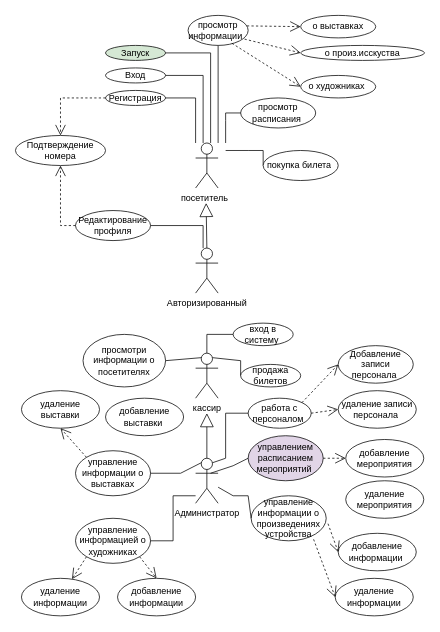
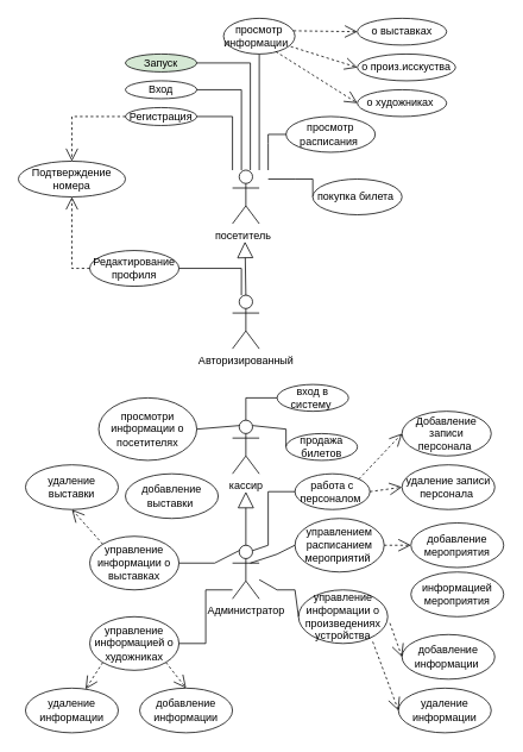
  <mxCell id="0" />
  <mxCell id="1" parent="0" />
  <mxCell id="2" value="посетитель&amp;nbsp;&amp;nbsp;" style="shape=umlActor;verticalLabelPosition=bottom;verticalAlign=top;html=1;outlineConnect=0;" parent="1" vertex="1"><mxGeometry x="260" y="190" width="30" height="60" as="geometry" /></mxCell>
  <mxCell id="3" value="Вход" style="ellipse;whiteSpace=wrap;html=1;" parent="1" vertex="1"><mxGeometry x="140" y="90" width="80" height="20" as="geometry" /></mxCell>
  <mxCell id="4" value="Регистрация" style="ellipse;whiteSpace=wrap;html=1;" parent="1" vertex="1"><mxGeometry x="140" y="120" width="80" height="20" as="geometry" /></mxCell>
  <mxCell id="5" value="" style="endArrow=open;endSize=12;dashed=1;html=1;rounded=0;exitX=0;exitY=0.5;exitDx=0;exitDy=0;entryX=0.5;entryY=0;entryDx=0;entryDy=0;" parent="1" source="4" target="6" edge="1"><mxGeometry width="160" relative="1" as="geometry"><mxPoint x="90" y="30" as="sourcePoint" /><mxPoint x="70" y="130" as="targetPoint" /><Array as="points"><mxPoint x="80" y="130" /></Array></mxGeometry></mxCell>
  <mxCell id="6" value="Подтверждение номера" style="ellipse;whiteSpace=wrap;html=1;" parent="1" vertex="1"><mxGeometry y="180" width="120" height="40" as="geometry" x="20" /></mxCell>
  <mxCell id="7" value="" style="endArrow=none;html=1;rounded=0;entryX=1;entryY=0.5;entryDx=0;entryDy=0;" parent="1" target="8" edge="1"><mxGeometry width="50" height="50" relative="1" as="geometry"><mxPoint x="280" y="190" as="sourcePoint" /><mxPoint x="280" y="70" as="targetPoint" /><Array as="points"><mxPoint x="280" y="70" /></Array></mxGeometry></mxCell>
  <mxCell id="8" value="Запуск" style="ellipse;whiteSpace=wrap;html=1;fillColor=#d5e8d4;" parent="1" vertex="1"><mxGeometry x="140" y="60" width="80" height="20" as="geometry" /></mxCell>
  <mxCell id="9" value="" style="endArrow=none;html=1;rounded=0;entryX=0.5;entryY=1;entryDx=0;entryDy=0;" parent="1" target="12" edge="1"><mxGeometry width="50" height="50" relative="1" as="geometry"><mxPoint x="290" y="190" as="sourcePoint" /><mxPoint x="290" y="70" as="targetPoint" /></mxGeometry></mxCell>
  <mxCell id="10" value="" style="endArrow=none;html=1;rounded=0;entryX=1;entryY=0.5;entryDx=0;entryDy=0;" parent="1" target="4" edge="1"><mxGeometry width="50" height="50" relative="1" as="geometry"><mxPoint x="260" y="190" as="sourcePoint" /><mxPoint x="260" y="70" as="targetPoint" /><Array as="points"><mxPoint x="260" y="130" /></Array></mxGeometry></mxCell>
  <mxCell id="11" value="" style="endArrow=none;html=1;rounded=0;entryX=1;entryY=0.5;entryDx=0;entryDy=0;" parent="1" target="3" edge="1"><mxGeometry width="50" height="50" relative="1" as="geometry"><mxPoint x="270" y="190" as="sourcePoint" /><mxPoint x="270" y="70" as="targetPoint" /><Array as="points"><mxPoint x="270" y="100" /></Array></mxGeometry></mxCell>
  <mxCell id="12" value="просмотр информации&amp;nbsp;&amp;nbsp;" style="ellipse;whiteSpace=wrap;html=1;" parent="1" vertex="1"><mxGeometry x="250" width="80" height="40" as="geometry" y="20" /></mxCell>
  <mxCell id="13" value="Авторизированный" style="shape=umlActor;verticalLabelPosition=bottom;verticalAlign=top;html=1;outlineConnect=0;" parent="1" vertex="1"><mxGeometry x="260" y="330" width="30" height="60" as="geometry" /></mxCell>
  <mxCell id="14" value="" style="endArrow=block;endSize=16;endFill=0;html=1;rounded=0;exitX=0.5;exitY=0;exitDx=0;exitDy=0;exitPerimeter=0;" parent="1" source="13" edge="1"><mxGeometry width="160" relative="1" as="geometry"><mxPoint x="194" y="290" as="sourcePoint" /><mxPoint x="274" y="270" as="targetPoint" /></mxGeometry></mxCell>
  <mxCell id="15" value="Редактирование профиля" style="ellipse;whiteSpace=wrap;html=1;" parent="1" vertex="1"><mxGeometry x="100" y="280" width="100" height="40" as="geometry" /></mxCell>
  <mxCell id="16" value="" style="endArrow=open;endSize=12;dashed=1;html=1;rounded=0;exitX=0;exitY=0.5;exitDx=0;exitDy=0;entryX=0.5;entryY=1;entryDx=0;entryDy=0;" parent="1" source="15" target="6" edge="1"><mxGeometry width="160" relative="1" as="geometry"><mxPoint x="90" y="180" as="sourcePoint" /><mxPoint x="80" y="310" as="targetPoint" /><Array as="points"><mxPoint x="80" y="300" /></Array></mxGeometry></mxCell>
  <mxCell id="17" value="" style="endArrow=none;html=1;rounded=0;entryX=1;entryY=0.5;entryDx=0;entryDy=0;exitX=0.333;exitY=0;exitDx=0;exitDy=0;exitPerimeter=0;" parent="1" source="13" target="15" edge="1"><mxGeometry width="50" height="50" relative="1" as="geometry"><mxPoint x="270" y="320" as="sourcePoint" /><mxPoint x="250" y="200" as="targetPoint" /><Array as="points"><mxPoint x="270" y="300" /></Array></mxGeometry></mxCell>
  <mxCell id="18" value="кассир" style="shape=umlActor;verticalLabelPosition=bottom;verticalAlign=top;html=1;outlineConnect=0;" parent="1" vertex="1"><mxGeometry x="260" y="470" width="30" height="60" as="geometry" /></mxCell>
  <mxCell id="19" value="" style="endArrow=none;html=1;rounded=0;exitX=0.5;exitY=0;exitDx=0;exitDy=0;exitPerimeter=0;entryX=0;entryY=0.5;entryDx=0;entryDy=0;" parent="1" source="18" target="20" edge="1"><mxGeometry width="50" height="50" relative="1" as="geometry"><mxPoint x="290" y="340" as="sourcePoint" /><mxPoint x="350" y="440" as="targetPoint" /><Array as="points"><mxPoint x="275" y="445" /></Array></mxGeometry></mxCell>
  <mxCell id="20" value="вход в систему&amp;nbsp;" style="ellipse;whiteSpace=wrap;html=1;" parent="1" vertex="1"><mxGeometry x="310" y="430" width="80" height="30" as="geometry" /></mxCell>
  <mxCell id="21" value="Администратор" style="shape=umlActor;verticalLabelPosition=bottom;verticalAlign=top;html=1;outlineConnect=0;" parent="1" vertex="1"><mxGeometry x="260" y="610" width="30" height="60" as="geometry" /></mxCell>
  <mxCell id="22" value="" style="endArrow=block;endSize=16;endFill=0;html=1;rounded=0;exitX=0.5;exitY=0;exitDx=0;exitDy=0;exitPerimeter=0;" parent="1" source="21" edge="1"><mxGeometry width="160" relative="1" as="geometry"><mxPoint x="274" y="580" as="sourcePoint" /><mxPoint x="275" y="550" as="targetPoint" /><Array as="points" /></mxGeometry></mxCell>
  <mxCell id="23" value="работа с персоналом&amp;nbsp;" style="ellipse;whiteSpace=wrap;html=1;" parent="1" vertex="1"><mxGeometry x="330" y="530" width="84" height="40" as="geometry" /></mxCell>
  <mxCell id="24" value="" style="endArrow=none;html=1;rounded=0;exitX=0.75;exitY=0.1;exitDx=0;exitDy=0;exitPerimeter=0;entryX=0;entryY=0.5;entryDx=0;entryDy=0;" parent="1" source="21" target="23" edge="1"><mxGeometry width="50" height="50" relative="1" as="geometry"><mxPoint x="289.71" y="479.94" as="sourcePoint" /><mxPoint x="320" y="455" as="targetPoint" /><Array as="points"><mxPoint x="300" y="610" /><mxPoint x="300" y="550" /></Array></mxGeometry></mxCell>
  <mxCell id="25" value="Добавление записи персонала&amp;nbsp;" style="ellipse;whiteSpace=wrap;html=1;" parent="1" vertex="1"><mxGeometry x="450" y="460" width="100" height="50" as="geometry" /></mxCell>
  <mxCell id="26" value="удаление записи персонала&amp;nbsp;" style="ellipse;whiteSpace=wrap;html=1;" parent="1" vertex="1"><mxGeometry x="450" y="520" width="104" height="50" as="geometry" /></mxCell>
  <mxCell id="27" value="" style="endArrow=open;endSize=12;dashed=1;html=1;rounded=0;entryX=0;entryY=0.5;entryDx=0;entryDy=0;exitX=1;exitY=0.5;exitDx=0;exitDy=0;" parent="1" source="23" target="26" edge="1"><mxGeometry width="160" relative="1" as="geometry"><mxPoint y="602" as="sourcePoint" x="20" /><mxPoint x="70" y="604.5" as="targetPoint" /></mxGeometry></mxCell>
  <mxCell id="28" value="" style="endArrow=open;endSize=12;dashed=1;html=1;rounded=0;exitX=1;exitY=0;exitDx=0;exitDy=0;entryX=0;entryY=0.5;entryDx=0;entryDy=0;" parent="1" source="23" target="25" edge="1"><mxGeometry width="160" relative="1" as="geometry"><mxPoint x="350" y="560" as="sourcePoint" /><mxPoint x="310" y="590" as="targetPoint" /></mxGeometry></mxCell>
  <mxCell id="29" value="" style="endArrow=open;endSize=12;dashed=1;html=1;rounded=0;exitX=0.98;exitY=0.35;exitDx=0;exitDy=0;exitPerimeter=0;entryX=0;entryY=0.5;entryDx=0;entryDy=0;" edge="1" parent="1" source="12" target="30"><mxGeometry width="160" relative="1" as="geometry"><mxPoint x="396" y="50" as="sourcePoint" /><mxPoint x="400" y="50" as="targetPoint" /><Array as="points" /></mxGeometry></mxCell>
  <mxCell id="30" value="о выставках" style="ellipse;whiteSpace=wrap;html=1;" vertex="1" parent="1"><mxGeometry x="400" width="100" height="30" as="geometry" y="20" /></mxCell>
- <mxCell id="31" value="о произ.исскуства" style="ellipse;whiteSpace=wrap;html=1;" vertex="1" parent="1"><mxGeometry x="400" y="60" width="165" height="20" as="geometry" /></mxCell>
+ <mxCell id="31" value="о произ.исскуства" style="ellipse;whiteSpace=wrap;html=1;" vertex="1" parent="1"><mxGeometry x="400" y="60" width="110" height="30" as="geometry" /></mxCell>
  <mxCell id="32" value="о художниках&amp;nbsp;" style="ellipse;whiteSpace=wrap;html=1;" vertex="1" parent="1"><mxGeometry x="400" y="100" width="100" height="30" as="geometry" /></mxCell>
  <mxCell id="33" value="" style="endArrow=open;endSize=12;dashed=1;html=1;rounded=0;exitX=0.94;exitY=0.79;exitDx=0;exitDy=0;exitPerimeter=0;entryX=0;entryY=0.5;entryDx=0;entryDy=0;" edge="1" parent="1" source="12" target="31"><mxGeometry width="160" relative="1" as="geometry"><mxPoint x="342" y="58" as="sourcePoint" /><mxPoint x="410" y="60" as="targetPoint" /><Array as="points" /></mxGeometry></mxCell>
  <mxCell id="34" value="" style="endArrow=open;endSize=12;dashed=1;html=1;rounded=0;exitX=0.73;exitY=0.93;exitDx=0;exitDy=0;exitPerimeter=0;entryX=0;entryY=0.5;entryDx=0;entryDy=0;" edge="1" parent="1" source="12" target="32"><mxGeometry width="160" relative="1" as="geometry"><mxPoint x="352" y="68" as="sourcePoint" /><mxPoint x="420" y="70" as="targetPoint" /><Array as="points" /></mxGeometry></mxCell>
  <mxCell id="35" value="" style="endArrow=none;html=1;rounded=0;entryX=0.06;entryY=0.5;entryDx=0;entryDy=0;entryPerimeter=0;" edge="1" parent="1" target="36"><mxGeometry width="50" height="50" relative="1" as="geometry"><mxPoint x="300" y="190" as="sourcePoint" /><mxPoint x="380" y="160" as="targetPoint" /><Array as="points"><mxPoint x="300" y="160" /><mxPoint x="300" y="150" /></Array></mxGeometry></mxCell>
  <mxCell id="36" value="просмотр расписания&amp;nbsp;" style="ellipse;whiteSpace=wrap;html=1;" vertex="1" parent="1"><mxGeometry x="320" y="130" width="100" height="40" as="geometry" /></mxCell>
  <mxCell id="37" value="" style="endArrow=none;html=1;rounded=0;entryX=0;entryY=0.5;entryDx=0;entryDy=0;" edge="1" parent="1" target="38"><mxGeometry width="50" height="50" relative="1" as="geometry"><mxPoint x="300" y="200" as="sourcePoint" /><mxPoint x="390" y="200" as="targetPoint" /><Array as="points"><mxPoint x="330" y="200" /><mxPoint x="350" y="200" /></Array></mxGeometry></mxCell>
  <mxCell id="38" value="покупка билета&amp;nbsp;" style="ellipse;whiteSpace=wrap;html=1;" vertex="1" parent="1"><mxGeometry x="350" y="200" width="100" height="40" as="geometry" /></mxCell>
  <mxCell id="39" value="" style="endArrow=none;html=1;rounded=0;exitX=0.75;exitY=0.1;exitDx=0;exitDy=0;exitPerimeter=0;entryX=0;entryY=0.5;entryDx=0;entryDy=0;" edge="1" parent="1" source="18" target="40"><mxGeometry width="50" height="50" relative="1" as="geometry"><mxPoint x="285" y="480" as="sourcePoint" /><mxPoint x="340" y="480" as="targetPoint" /><Array as="points"><mxPoint x="320" y="480" /></Array></mxGeometry></mxCell>
  <mxCell id="40" value="продажа билетов" style="ellipse;whiteSpace=wrap;html=1;" vertex="1" parent="1"><mxGeometry x="320" y="485" width="80" height="30" as="geometry" /></mxCell>
  <mxCell id="41" value="просмотри информации о посетителях" style="ellipse;whiteSpace=wrap;html=1;" vertex="1" parent="1"><mxGeometry x="110" y="445" width="110" height="70" as="geometry" /></mxCell>
  <mxCell id="42" value="" style="endArrow=none;html=1;rounded=0;entryX=1;entryY=0.5;entryDx=0;entryDy=0;exitX=0.25;exitY=0.1;exitDx=0;exitDy=0;exitPerimeter=0;" edge="1" parent="1" source="18" target="41"><mxGeometry width="50" height="50" relative="1" as="geometry"><mxPoint x="250" y="480" as="sourcePoint" /><mxPoint x="330" y="510" as="targetPoint" /><Array as="points" /></mxGeometry></mxCell>
  <mxCell id="43" value="управление информации о выставках" style="ellipse;whiteSpace=wrap;html=1;" vertex="1" parent="1"><mxGeometry x="100" y="600" width="100" height="60" as="geometry" /></mxCell>
  <mxCell id="44" value="удаление выставки" style="ellipse;whiteSpace=wrap;html=1;" vertex="1" parent="1"><mxGeometry x="28" y="520" width="104" height="50" as="geometry" /></mxCell>
  <mxCell id="45" value="добавление выставки&amp;nbsp;" style="ellipse;whiteSpace=wrap;html=1;" vertex="1" parent="1"><mxGeometry x="140" y="530" width="104" height="50" as="geometry" /></mxCell>
  <mxCell id="46" value="" style="endArrow=open;endSize=12;dashed=1;html=1;rounded=0;entryX=0.5;entryY=1;entryDx=0;entryDy=0;exitX=0;exitY=0;exitDx=0;exitDy=0;" edge="1" parent="1" source="43" target="44"><mxGeometry width="160" relative="1" as="geometry"><mxPoint x="435" y="643" as="sourcePoint" /><mxPoint x="429" y="697" as="targetPoint" /><Array as="points" /></mxGeometry></mxCell>
  <mxCell id="47" value="" style="endArrow=none;html=1;rounded=0;entryX=0.25;entryY=0.1;entryDx=0;entryDy=0;entryPerimeter=0;exitX=1;exitY=0.5;exitDx=0;exitDy=0;" edge="1" parent="1" source="43" target="21"><mxGeometry width="50" height="50" relative="1" as="geometry"><mxPoint x="210" y="620" as="sourcePoint" /><mxPoint x="260" y="570" as="targetPoint" /><Array as="points"><mxPoint x="240" y="630" /></Array></mxGeometry></mxCell>
- <mxCell id="48" value="управлением расписанием мероприятий&amp;nbsp;" style="ellipse;whiteSpace=wrap;html=1;fillColor=#e1d5e7;" vertex="1" parent="1"><mxGeometry x="330" y="580" width="100" height="60" as="geometry" /></mxCell>
+ <mxCell id="48" value="управлением расписанием мероприятий&amp;nbsp;" style="ellipse;whiteSpace=wrap;html=1;" vertex="1" parent="1"><mxGeometry x="330" y="580" width="100" height="60" as="geometry" /></mxCell>
  <mxCell id="49" value="управление информации о произведениях устройства" style="ellipse;whiteSpace=wrap;html=1;" vertex="1" parent="1"><mxGeometry x="334" y="660" width="100" height="60" as="geometry" /></mxCell>
  <mxCell id="50" value="управление информацией о художниках" style="ellipse;whiteSpace=wrap;html=1;" vertex="1" parent="1"><mxGeometry x="100" y="690" width="100" height="60" as="geometry" /></mxCell>
- <mxCell id="51" value="удаление мероприятия" style="ellipse;whiteSpace=wrap;html=1;" vertex="1" parent="1"><mxGeometry x="460" y="640" width="104" height="50" as="geometry" /></mxCell>
+ <mxCell id="51" value="информацией мероприятия" style="ellipse;whiteSpace=wrap;html=1;" vertex="1" parent="1"><mxGeometry x="460" y="640" width="104" height="50" as="geometry" /></mxCell>
  <mxCell id="52" value="добавление мероприятия" style="ellipse;whiteSpace=wrap;html=1;" vertex="1" parent="1"><mxGeometry x="460" y="585" width="104" height="50" as="geometry" /></mxCell>
  <mxCell id="53" value="добавление информации" style="ellipse;whiteSpace=wrap;html=1;" vertex="1" parent="1"><mxGeometry x="156" y="770" width="104" height="50" as="geometry" /></mxCell>
  <mxCell id="54" value="добавление информации&amp;nbsp;" style="ellipse;whiteSpace=wrap;html=1;" vertex="1" parent="1"><mxGeometry x="450" y="710" width="104" height="50" as="geometry" /></mxCell>
  <mxCell id="55" value="удаление информации" style="ellipse;whiteSpace=wrap;html=1;" vertex="1" parent="1"><mxGeometry x="446" y="770" width="104" height="50" as="geometry" /></mxCell>
  <mxCell id="56" value="удаление информации" style="ellipse;whiteSpace=wrap;html=1;" vertex="1" parent="1"><mxGeometry x="28" y="770" width="104" height="50" as="geometry" /></mxCell>
  <mxCell id="57" value="" style="endArrow=none;html=1;rounded=0;entryX=0;entryY=0.5;entryDx=0;entryDy=0;" edge="1" parent="1" target="48"><mxGeometry width="50" height="50" relative="1" as="geometry"><mxPoint x="280" y="630" as="sourcePoint" /><mxPoint x="330" y="580" as="targetPoint" /><Array as="points"><mxPoint x="310" y="620" /></Array></mxGeometry></mxCell>
  <mxCell id="58" value="" style="endArrow=open;endSize=12;dashed=1;html=1;rounded=0;exitX=1;exitY=0.5;exitDx=0;exitDy=0;entryX=0;entryY=0.5;entryDx=0;entryDy=0;" edge="1" parent="1" source="48" target="52"><mxGeometry width="160" relative="1" as="geometry"><mxPoint x="398.002" y="690" as="sourcePoint" /><mxPoint x="446.002" y="639" as="targetPoint" /></mxGeometry></mxCell>
  <mxCell id="59" value="" style="endArrow=open;endSize=12;dashed=1;html=1;rounded=0;exitX=1;exitY=1;exitDx=0;exitDy=0;entryX=0.5;entryY=0;entryDx=0;entryDy=0;" edge="1" parent="1" source="50" target="53"><mxGeometry width="160" relative="1" as="geometry"><mxPoint x="250.302" y="731" as="sourcePoint" /><mxPoint x="298.302" y="680" as="targetPoint" /></mxGeometry></mxCell>
  <mxCell id="60" value="" style="endArrow=open;endSize=12;dashed=1;html=1;rounded=0;exitX=0;exitY=1;exitDx=0;exitDy=0;" edge="1" parent="1" source="50" target="56"><mxGeometry width="160" relative="1" as="geometry"><mxPoint x="250.302" y="731" as="sourcePoint" /><mxPoint x="298.302" y="680" as="targetPoint" /></mxGeometry></mxCell>
  <mxCell id="61" value="" style="endArrow=open;endSize=12;dashed=1;html=1;rounded=0;exitX=1.024;exitY=0.62;exitDx=0;exitDy=0;entryX=0;entryY=0.5;entryDx=0;entryDy=0;exitPerimeter=0;" edge="1" parent="1" source="49" target="54"><mxGeometry width="160" relative="1" as="geometry"><mxPoint x="250.302" y="731" as="sourcePoint" /><mxPoint x="298.302" y="680" as="targetPoint" /></mxGeometry></mxCell>
  <mxCell id="62" value="" style="endArrow=open;endSize=12;dashed=1;html=1;rounded=0;exitX=0.832;exitY=0.967;exitDx=0;exitDy=0;entryX=0;entryY=0.5;entryDx=0;entryDy=0;exitPerimeter=0;" edge="1" parent="1" source="49" target="55"><mxGeometry width="160" relative="1" as="geometry"><mxPoint x="250.302" y="731" as="sourcePoint" /><mxPoint x="298.302" y="680" as="targetPoint" /></mxGeometry></mxCell>
  <mxCell id="63" value="" style="endArrow=none;html=1;rounded=0;exitX=1;exitY=0.5;exitDx=0;exitDy=0;entryX=0;entryY=0.5;entryDx=0;entryDy=0;" edge="1" parent="1" source="50"><mxGeometry width="50" height="50" relative="1" as="geometry"><mxPoint x="213" y="726" as="sourcePoint" /><mxPoint x="260" y="660" as="targetPoint" /><Array as="points"><mxPoint x="230" y="720" /><mxPoint x="230" y="660" /></Array></mxGeometry></mxCell>
  <mxCell id="64" value="" style="endArrow=none;html=1;rounded=0;exitX=0;exitY=0.5;exitDx=0;exitDy=0;" edge="1" parent="1" source="49" target="21"><mxGeometry width="50" height="50" relative="1" as="geometry"><mxPoint x="287" y="726" as="sourcePoint" /><mxPoint x="334" y="660" as="targetPoint" /><Array as="points"><mxPoint x="330" y="660" /><mxPoint x="310" y="660" /></Array></mxGeometry></mxCell>
